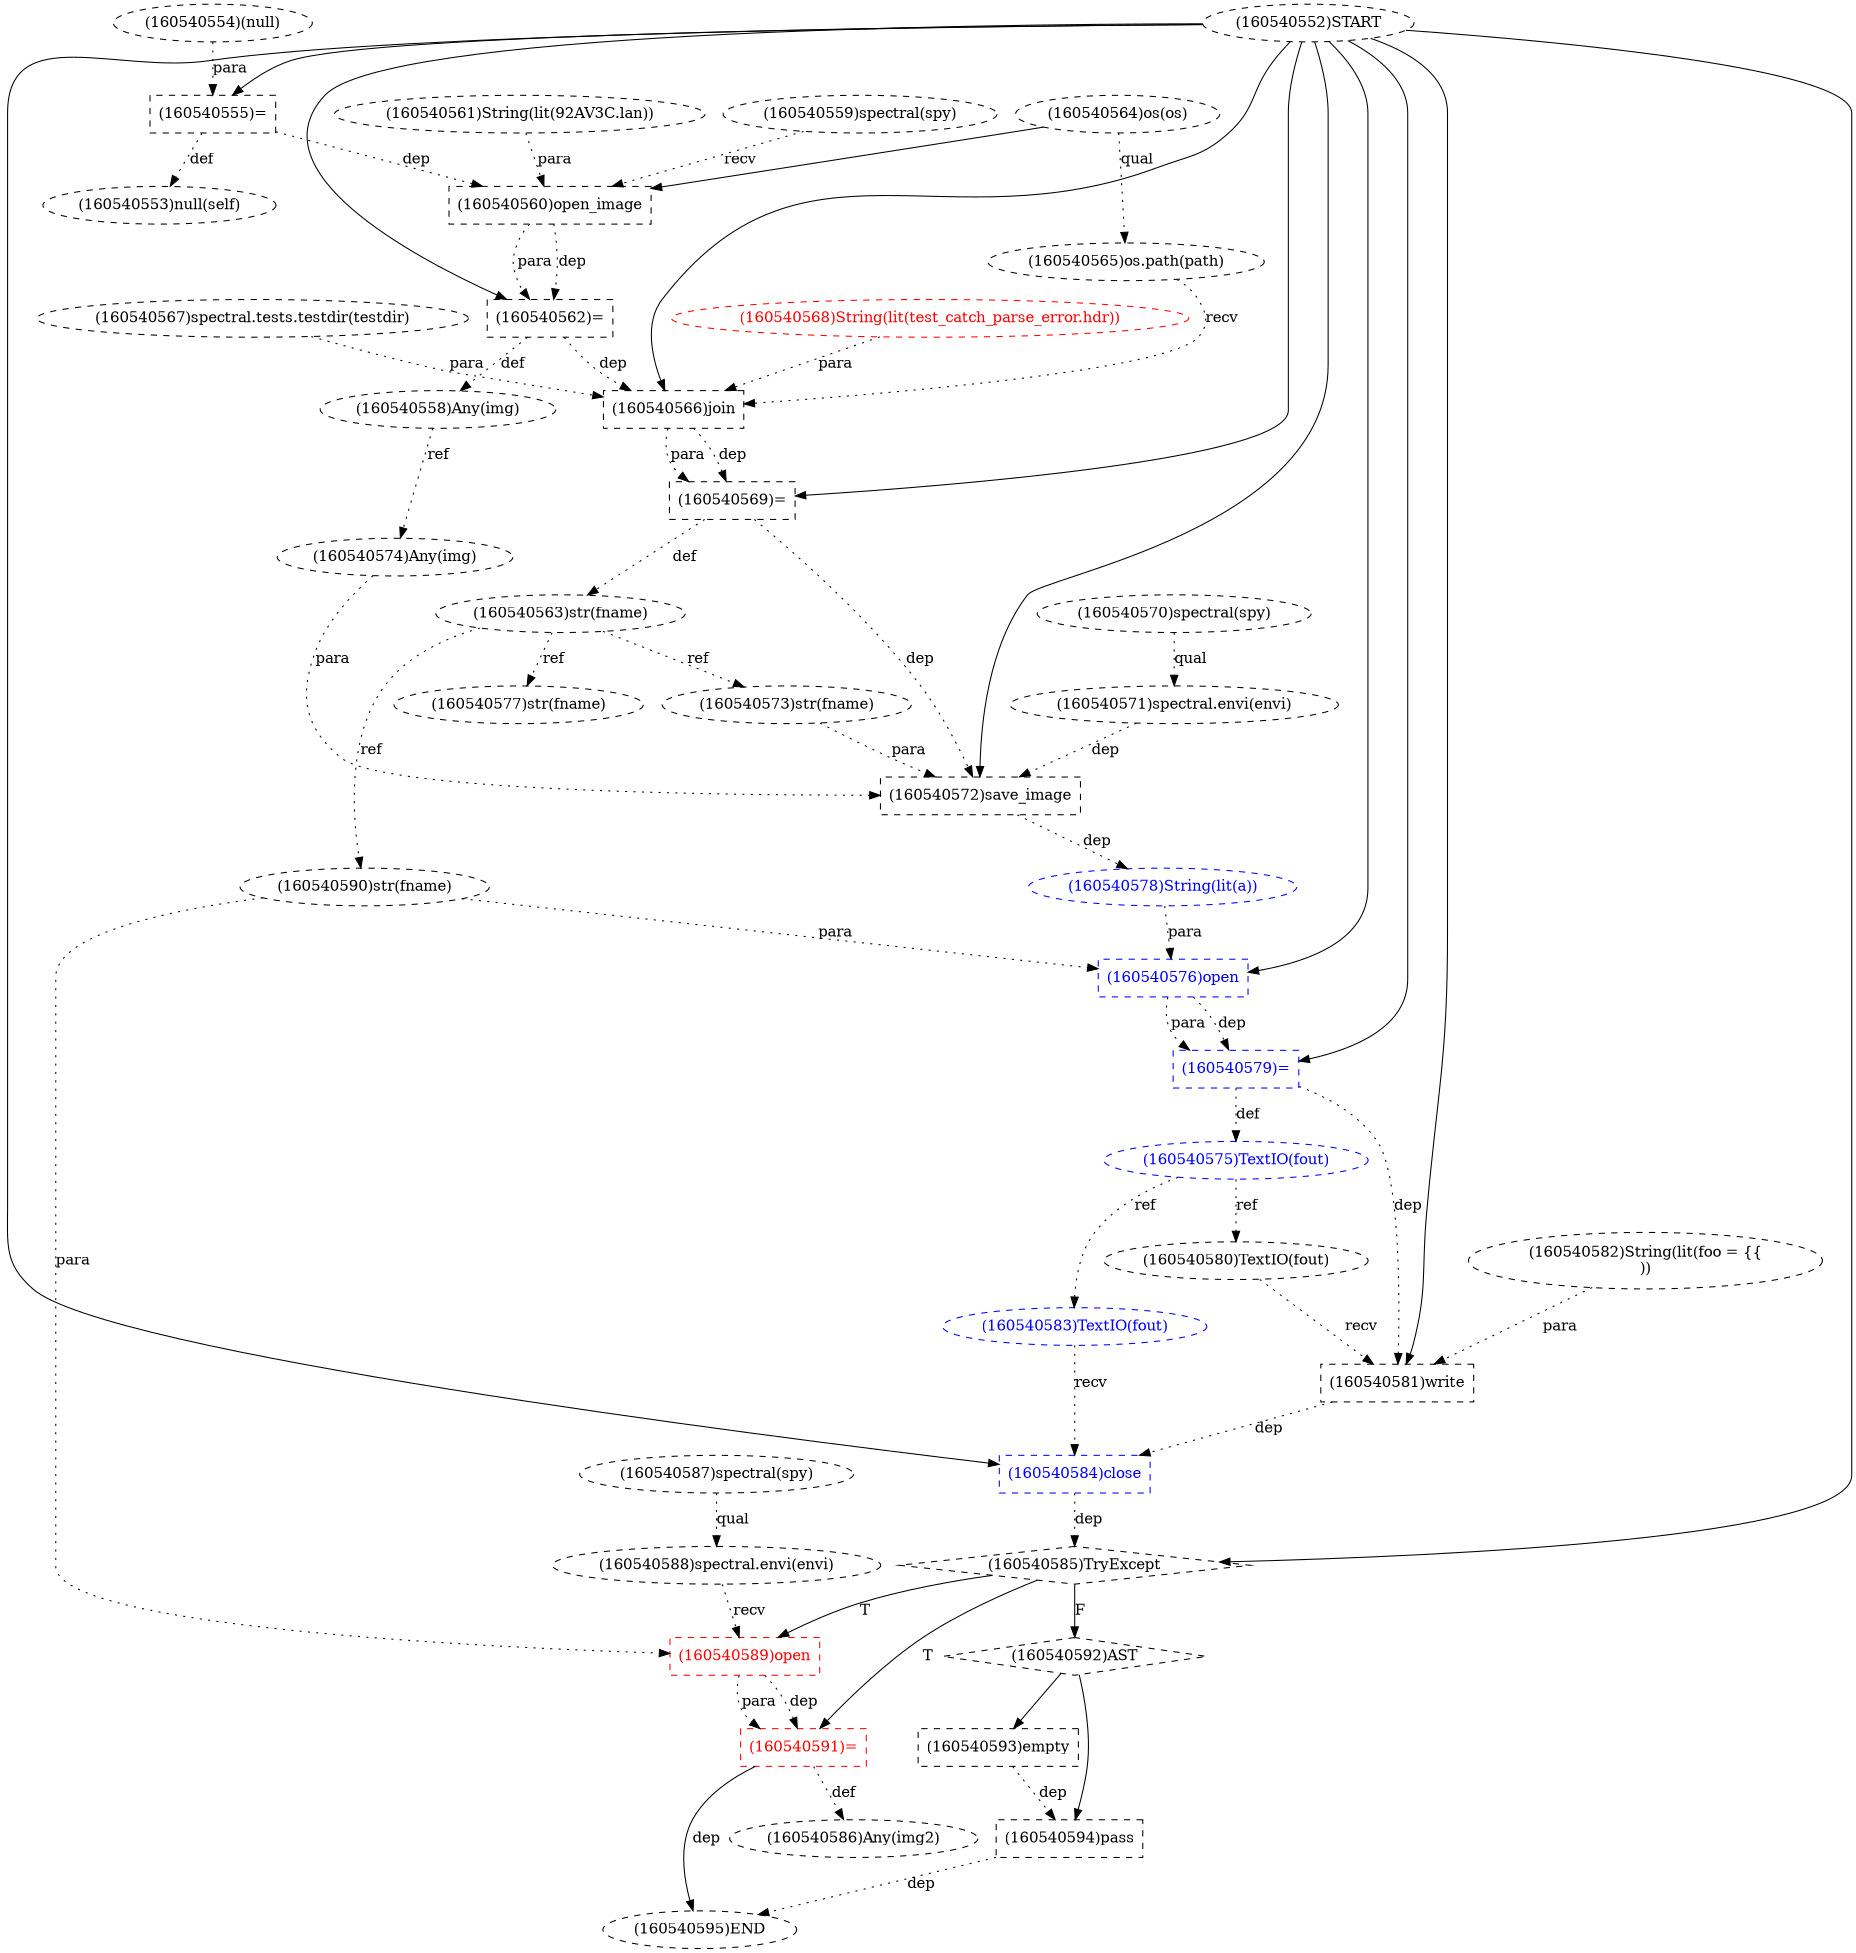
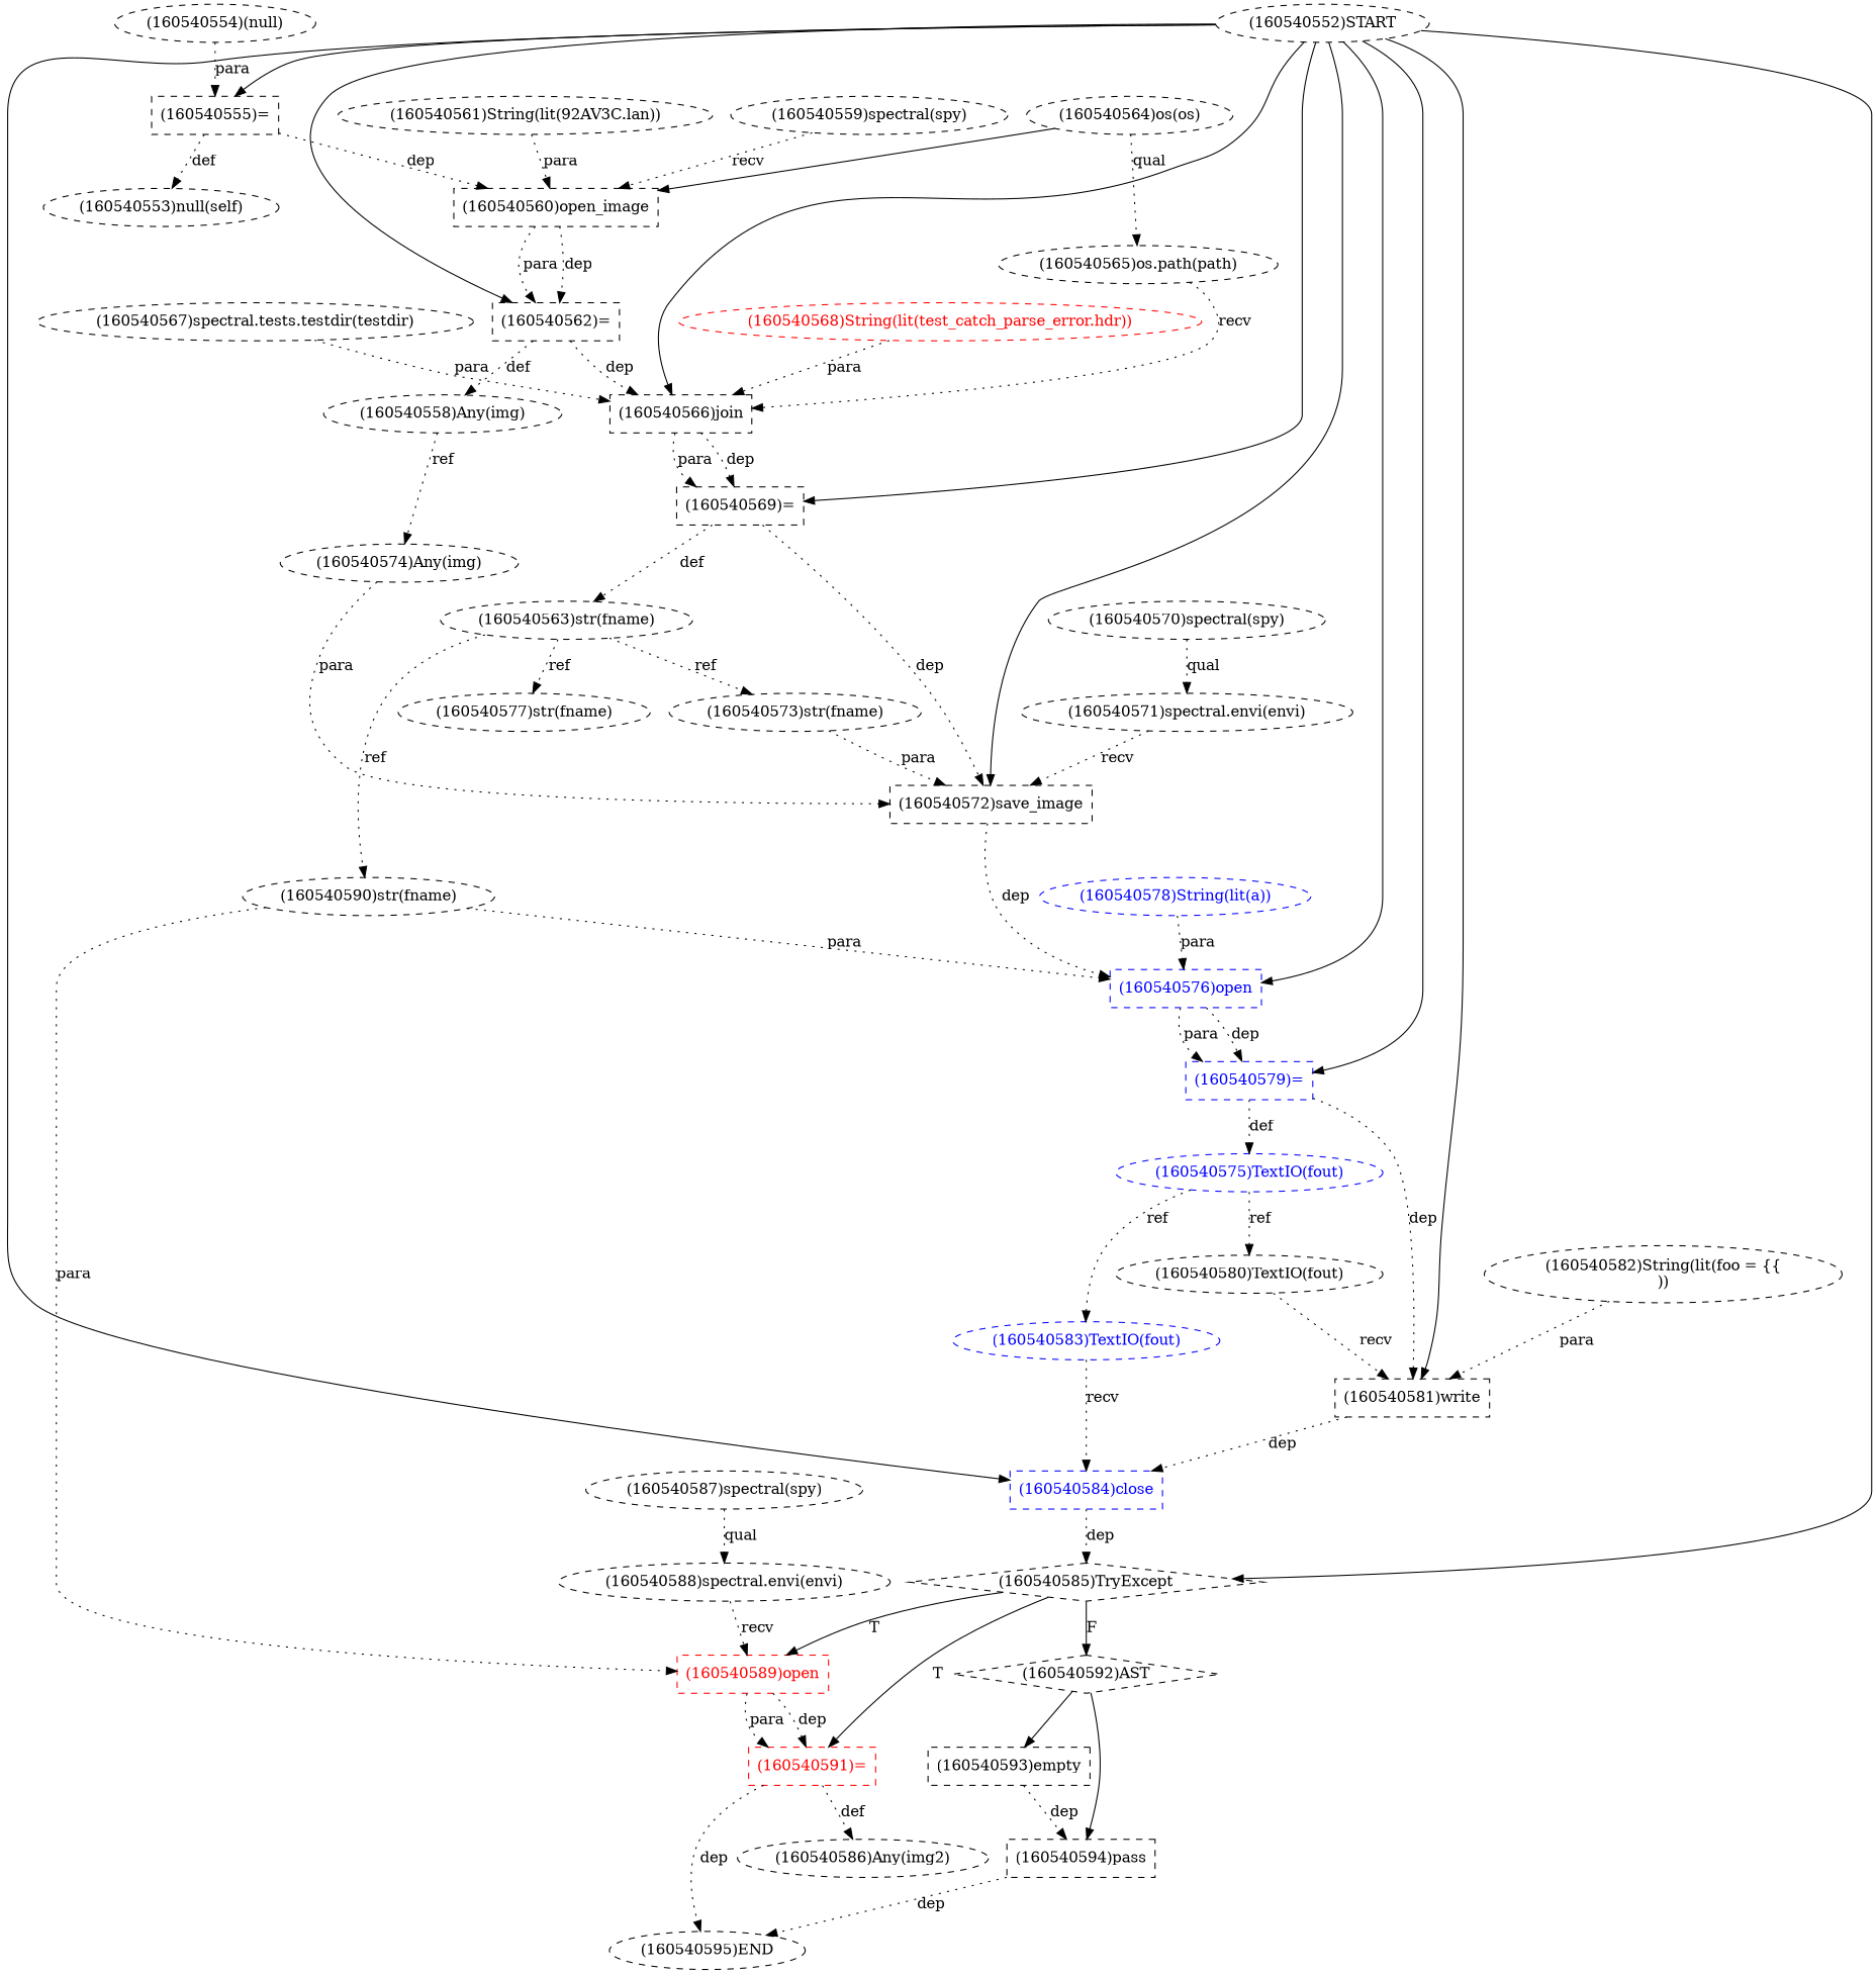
  digraph {
    node [shape=ellipse style=dashed]
    edge [style=dotted]
    n1 [label="(160540570)spectral(spy)"]
    n2 [label="(160540571)spectral.envi(envi)"]
    n3 [label="(160540572)save_image" shape=box]
    n4 [label="(160540562)=" shape=box]
    n5 [label="(160540566)join" shape=box]
    n6 [label="(160540558)Any(img)"]
    n7 [label="(160540569)=" shape=box]
    n8 [label="(160540574)Any(img)"]
    n9 [label="(160540573)str(fname)"]
    n10 [color=blue fontcolor=blue label="(160540576)open" shape=box]
    n11 [label="(160540563)str(fname)"]
    n12 [label="(160540590)str(fname)"]
    n13 [label="(160540577)str(fname)"]
    n14 [color=red fontcolor=red label="(160540568)String(lit(test_catch_parse_error.hdr))"]
    n15 [label="(160540564)os(os)"]
    n16 [label="(160540565)os.path(path)"]
    n17 [label="(160540560)open_image" shape=box]
    n18 [label="(160540588)spectral.envi(envi)"]
    n19 [color=red fontcolor=red label="(160540589)open" shape=box]
    n20 [color=red fontcolor=red label="(160540591)=" shape=box]
    n21 [label="(160540567)spectral.tests.testdir(testdir)"]
    n22 [color=blue fontcolor=blue label="(160540579)=" shape=box]
    n23 [label="(160540581)write" shape=box]
    n24 [color=blue fontcolor=blue label="(160540575)TextIO(fout)"]
    n25 [color=blue fontcolor=blue label="(160540578)String(lit(a))"]
    n26 [label="(160540587)spectral(spy)"]
    n27 [label="(160540553)null(self)"]
    n28 [label="(160540593)empty" shape=box]
    n29 [label="(160540594)pass" shape=box]
    n30 [label="(160540595)END" shape=""]
    n31 [label="(160540586)Any(img2)"]
    n32 [label="(160540585)TryExcept" shape=diamond]
    n33 [label="(160540592)AST" shape=diamond]
    n34 [label="(160540580)TextIO(fout)"]
    n35 [color=blue fontcolor=blue label="(160540584)close" shape=box]
    n36 [label="(160540559)spectral(spy)"]
    n37 [label="(160540561)String(lit(92AV3C.lan))"]
    n38 [color=blue fontcolor=blue label="(160540583)TextIO(fout)"]
    n39 [label="(160540554)(null)"]
    n40 [label="(160540555)=" shape=box]
    n41 [label="(160540552)START" shape=""]
    n42 [label="(160540582)String(lit(foo = {{\n))"]
    n1 -> n2 [label=qual]
-   n2 -> n3 [label=dep]
-   n3 -> n25 [label=dep]
+   n2 -> n3 [label=recv]
+   n3 -> n10 [label=dep]
    n4 -> n5 [label=dep]
    n4 -> n6 [label=def]
    n5 -> n7 [label=dep]
    n5 -> n7 [label=para]
    n6 -> n8 [label=ref]
    n7 -> n3 [label=dep]
    n7 -> n11 [label=def]
    n8 -> n3 [label=para]
    n9 -> n3 [label=para]
    n10 -> n22 [label=dep]
    n10 -> n22 [label=para]
    n11 -> n9 [label=ref]
    n11 -> n12 [label=ref]
    n11 -> n13 [label=ref]
    n12 -> n10 [label=para]
    n12 -> n19 [label=para]
    n14 -> n5 [label=para]
    n15 -> n16 [label=qual]
    n15 -> n17 [style=solid]
    n16 -> n5 [label=recv]
    n17 -> n4 [label=dep]
    n17 -> n4 [label=para]
    n18 -> n19 [label=recv]
    n19 -> n20 [label=dep]
    n19 -> n20 [label=para]
-   n20 -> n30 [label=dep style=solid]
+   n20 -> n30 [label=dep]
    n20 -> n31 [label=def]
    n21 -> n5 [label=para]
    n22 -> n23 [label=dep]
    n22 -> n24 [label=def]
    n23 -> n35 [label=dep]
    n24 -> n34 [label=ref]
    n24 -> n38 [label=ref]
    n25 -> n10 [label=para]
    n26 -> n18 [label=qual]
    n28 -> n29 [label=dep]
    n29 -> n30 [label=dep]
    n32 -> n19 [label=T style=""]
    n32 -> n20 [label=T style=""]
    n32 -> n33 [label=F style=""]
    n33 -> n28 [style=solid]
    n33 -> n29 [style=solid]
    n34 -> n23 [label=recv]
    n35 -> n32 [label=dep]
    n36 -> n17 [label=recv]
    n37 -> n17 [label=para]
    n38 -> n35 [label=recv]
    n39 -> n40 [label=para]
    n40 -> n17 [label=dep]
    n40 -> n27 [label=def]
    n41 -> n3 [style=solid]
    n41 -> n4 [style=solid]
    n41 -> n5 [style=solid]
    n41 -> n7 [style=solid]
    n41 -> n10 [style=solid]
    n41 -> n22 [style=solid]
    n41 -> n23 [style=solid]
    n41 -> n32 [style=solid]
    n41 -> n35 [style=solid]
    n41 -> n40 [style=solid]
    n42 -> n23 [label=para]
  }
